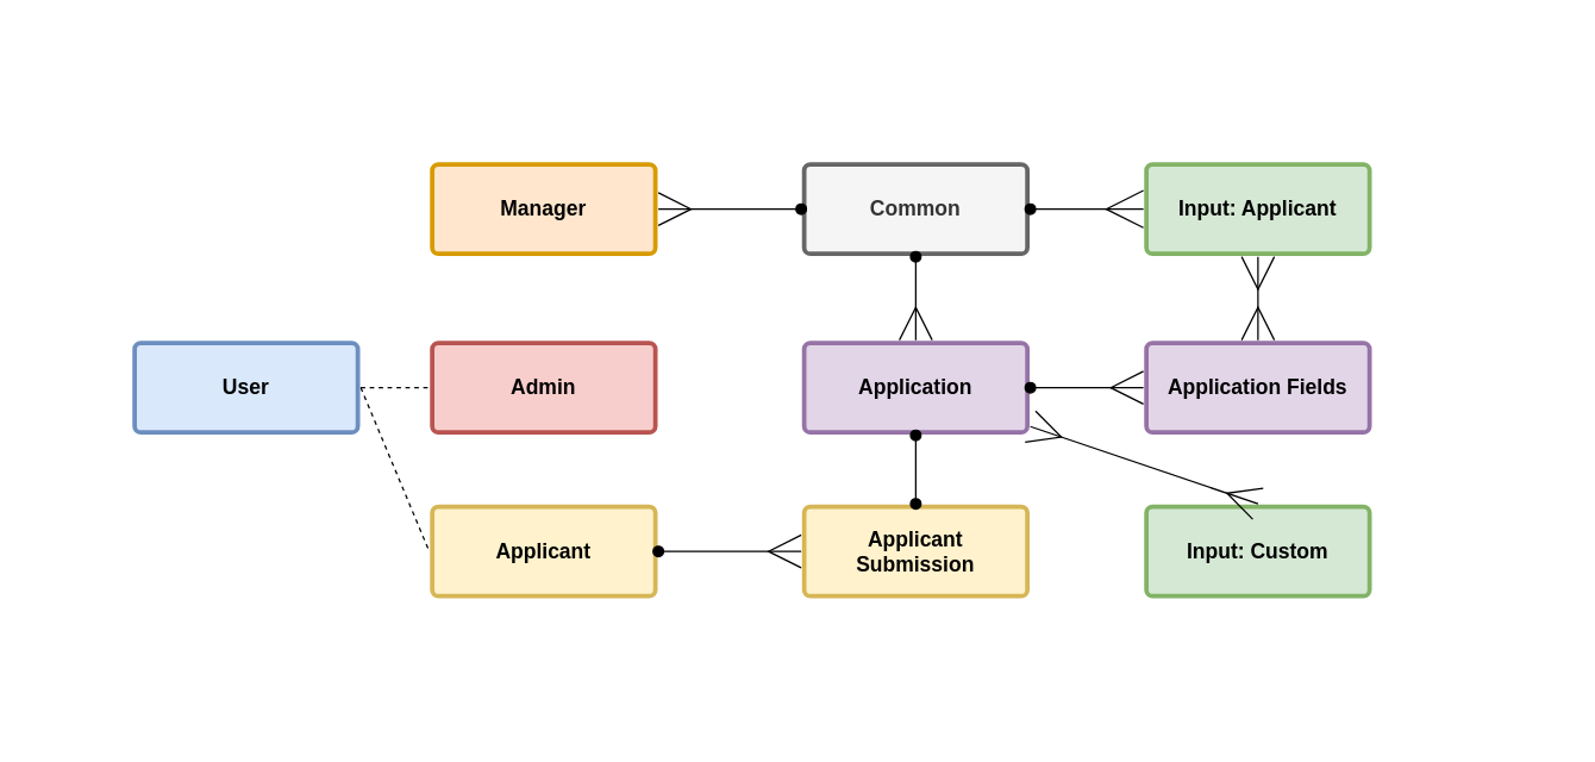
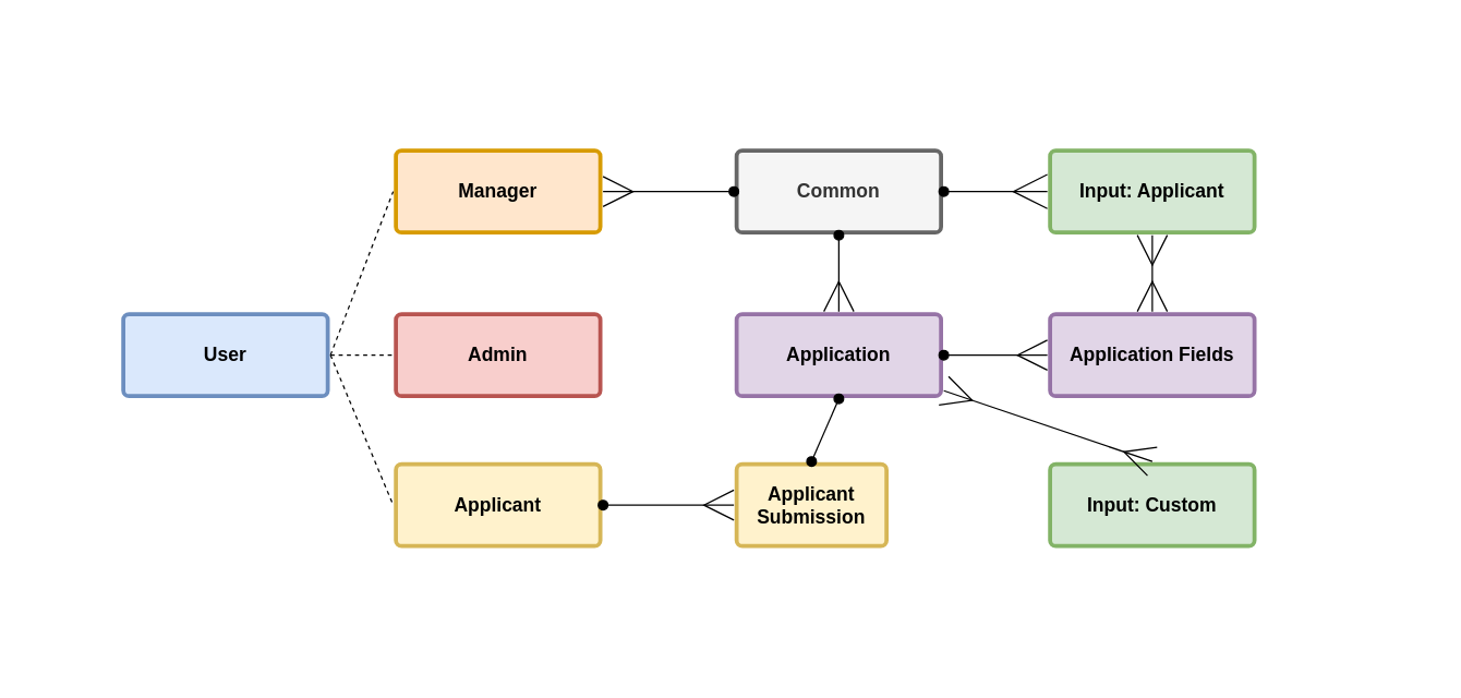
  <mxCell id="0" />
  <mxCell id="1" parent="0" />
  <mxCell id="2" value="" style="rounded=0;whiteSpace=wrap;html=1;strokeColor=#FFFFFF;" vertex="1" parent="1"><mxGeometry x="20" y="20" width="1030" height="470" as="geometry" /></mxCell>
  <mxCell id="3" value="Admin" style="rounded=1;whiteSpace=wrap;html=1;shadow=0;labelBackgroundColor=none;strokeColor=#b85450;strokeWidth=3;fillColor=#f8cecc;fontFamily=Helvetica;fontSize=14;align=center;spacing=5;fontStyle=1;arcSize=7;perimeterSpacing=2;" parent="1" vertex="1"><mxGeometry x="290" y="230" width="150" height="60" as="geometry" /></mxCell>
  <mxCell id="4" value="Manager" style="rounded=1;whiteSpace=wrap;html=1;shadow=0;labelBackgroundColor=none;strokeColor=#d79b00;strokeWidth=3;fillColor=#ffe6cc;fontFamily=Helvetica;fontSize=14;align=center;spacing=5;fontStyle=1;arcSize=7;perimeterSpacing=2;" parent="1" vertex="1"><mxGeometry x="290" y="110" width="150" height="60" as="geometry" /></mxCell>
  <mxCell id="5" value="Common" style="rounded=1;whiteSpace=wrap;html=1;shadow=0;labelBackgroundColor=none;strokeColor=#666666;strokeWidth=3;fillColor=#f5f5f5;fontFamily=Helvetica;fontSize=14;fontColor=#333333;align=center;spacing=5;fontStyle=1;arcSize=7;perimeterSpacing=2;" parent="1" vertex="1"><mxGeometry x="540" y="110" width="150" height="60" as="geometry" /></mxCell>
  <mxCell id="6" value="Applicant" style="rounded=1;whiteSpace=wrap;html=1;shadow=0;labelBackgroundColor=none;strokeColor=#d6b656;strokeWidth=3;fillColor=#fff2cc;fontFamily=Helvetica;fontSize=14;align=center;spacing=5;fontStyle=1;arcSize=7;perimeterSpacing=2;" parent="1" vertex="1"><mxGeometry x="290" y="340" width="150" height="60" as="geometry" /></mxCell>
  <mxCell id="7" value="Input: Applicant" style="rounded=1;whiteSpace=wrap;html=1;shadow=0;labelBackgroundColor=none;strokeColor=#82b366;strokeWidth=3;fillColor=#d5e8d4;fontFamily=Helvetica;fontSize=14;align=center;spacing=5;fontStyle=1;arcSize=7;perimeterSpacing=2;" vertex="1" parent="1"><mxGeometry x="770" y="110" width="150" height="60" as="geometry" /></mxCell>
  <mxCell id="8" value="Application" style="rounded=1;whiteSpace=wrap;html=1;shadow=0;labelBackgroundColor=none;strokeColor=#9673a6;strokeWidth=3;fillColor=#e1d5e7;fontFamily=Helvetica;fontSize=14;align=center;spacing=5;fontStyle=1;arcSize=7;perimeterSpacing=2;" vertex="1" parent="1"><mxGeometry x="540" y="230" width="150" height="60" as="geometry" /></mxCell>
  <mxCell id="9" value="Input: Custom" style="rounded=1;whiteSpace=wrap;html=1;shadow=0;labelBackgroundColor=none;strokeColor=#82b366;strokeWidth=3;fillColor=#d5e8d4;fontFamily=Helvetica;fontSize=14;align=center;spacing=5;fontStyle=1;arcSize=7;perimeterSpacing=2;" vertex="1" parent="1"><mxGeometry x="770" y="340" width="150" height="60" as="geometry" /></mxCell>
  <mxCell id="10" value="User" style="rounded=1;whiteSpace=wrap;html=1;shadow=0;labelBackgroundColor=none;strokeWidth=3;fillColor=#dae8fc;fontFamily=Helvetica;fontSize=14;align=center;spacing=5;fontStyle=1;arcSize=7;perimeterSpacing=2;strokeColor=#6c8ebf;" vertex="1" parent="1"><mxGeometry x="90" y="230" width="150" height="60" as="geometry" /></mxCell>
  <mxCell id="11" value="" style="endArrow=ERmany;html=1;entryX=1;entryY=0.5;entryDx=0;entryDy=0;startArrow=oval;startFill=1;endFill=0;endSize=20;startSize=7;exitX=0;exitY=0.5;exitDx=0;exitDy=0;" edge="1" parent="1" source="5" target="4"><mxGeometry width="50" height="50" relative="1" as="geometry"><mxPoint x="580" y="330" as="sourcePoint" /><mxPoint x="690" y="270" as="targetPoint" /></mxGeometry></mxCell>
  <mxCell id="12" value="" style="endArrow=ERmany;html=1;exitX=1;exitY=0.5;exitDx=0;exitDy=0;entryX=0;entryY=0.5;entryDx=0;entryDy=0;startArrow=oval;startFill=1;endFill=0;endSize=23;startSize=7;" edge="1" parent="1" source="5" target="7"><mxGeometry width="50" height="50" relative="1" as="geometry"><mxPoint x="452" y="270" as="sourcePoint" /><mxPoint x="558" y="270" as="targetPoint" /></mxGeometry></mxCell>
  <mxCell id="13" value="Application Fields" style="rounded=1;whiteSpace=wrap;html=1;shadow=0;labelBackgroundColor=none;strokeColor=#9673a6;strokeWidth=3;fillColor=#e1d5e7;fontFamily=Helvetica;fontSize=14;align=center;spacing=5;fontStyle=1;arcSize=7;perimeterSpacing=2;" vertex="1" parent="1"><mxGeometry x="770" y="230" width="150" height="60" as="geometry" /></mxCell>
  <mxCell id="14" value="" style="endArrow=ERmany;html=1;exitX=0.5;exitY=1;exitDx=0;exitDy=0;entryX=0.5;entryY=0;entryDx=0;entryDy=0;startArrow=oval;startFill=1;endFill=0;endSize=20;startSize=7;" edge="1" parent="1" source="5" target="8"><mxGeometry width="50" height="50" relative="1" as="geometry"><mxPoint x="452" y="270" as="sourcePoint" /><mxPoint x="558" y="270" as="targetPoint" /></mxGeometry></mxCell>
  <mxCell id="15" value="" style="endArrow=none;dashed=1;html=1;startSize=13;endSize=23;exitX=1;exitY=0.5;exitDx=0;exitDy=0;entryX=0;entryY=0.5;entryDx=0;entryDy=0;" edge="1" parent="1" source="10" target="3"><mxGeometry width="50" height="50" relative="1" as="geometry"><mxPoint x="640" y="320" as="sourcePoint" /><mxPoint x="690" y="270" as="targetPoint" /></mxGeometry></mxCell>
+ <mxCell id="16" value="" style="endArrow=none;dashed=1;html=1;startSize=13;endSize=23;exitX=1;exitY=0.5;exitDx=0;exitDy=0;entryX=0;entryY=0.5;entryDx=0;entryDy=0;" edge="1" parent="1" source="10" target="4"><mxGeometry width="50" height="50" relative="1" as="geometry"><mxPoint x="252" y="270" as="sourcePoint" /><mxPoint x="298" y="180" as="targetPoint" /></mxGeometry></mxCell>
  <mxCell id="17" value="" style="endArrow=none;dashed=1;html=1;startSize=13;endSize=23;exitX=1;exitY=0.5;exitDx=0;exitDy=0;entryX=0;entryY=0.5;entryDx=0;entryDy=0;" edge="1" parent="1" source="10" target="6"><mxGeometry width="50" height="50" relative="1" as="geometry"><mxPoint x="252" y="270" as="sourcePoint" /><mxPoint x="298" y="270" as="targetPoint" /></mxGeometry></mxCell>
- <mxCell id="18" value="Applicant Submission" style="rounded=1;whiteSpace=wrap;html=1;shadow=0;labelBackgroundColor=none;strokeColor=#d6b656;strokeWidth=3;fillColor=#fff2cc;fontFamily=Helvetica;fontSize=14;align=center;spacing=5;fontStyle=1;arcSize=7;perimeterSpacing=2;" vertex="1" parent="1"><mxGeometry x="540" y="340" width="150" height="60" as="geometry" /></mxCell>
+ <mxCell id="18" value="Applicant Submission" style="rounded=1;whiteSpace=wrap;html=1;shadow=0;labelBackgroundColor=none;strokeColor=#d6b656;strokeWidth=3;fillColor=#fff2cc;fontFamily=Helvetica;fontSize=14;align=center;spacing=5;fontStyle=1;arcSize=7;perimeterSpacing=2;" vertex="1" parent="1"><mxGeometry x="540" y="340" width="110" height="60" as="geometry" /></mxCell>
  <mxCell id="19" value="" style="endArrow=ERmany;html=1;entryX=0.5;entryY=1;entryDx=0;entryDy=0;startArrow=ERmany;startFill=0;endFill=0;endSize=20;startSize=20;exitX=0.5;exitY=0;exitDx=0;exitDy=0;" edge="1" parent="1" source="13" target="7"><mxGeometry width="50" height="50" relative="1" as="geometry"><mxPoint x="810" y="228" as="sourcePoint" /><mxPoint x="635" y="162" as="targetPoint" /></mxGeometry></mxCell>
  <mxCell id="20" value="" style="endArrow=ERmany;html=1;exitX=0.5;exitY=0;exitDx=0;exitDy=0;startArrow=ERmany;startFill=0;endFill=0;endSize=20;startSize=20;" edge="1" parent="1" source="9" target="8"><mxGeometry width="50" height="50" relative="1" as="geometry"><mxPoint x="798" y="130" as="sourcePoint" /><mxPoint x="712" y="130" as="targetPoint" /></mxGeometry></mxCell>
  <mxCell id="21" value="" style="endArrow=ERmany;html=1;exitX=1;exitY=0.5;exitDx=0;exitDy=0;startArrow=oval;startFill=1;endFill=0;endSize=20;startSize=7;entryX=0;entryY=0.5;entryDx=0;entryDy=0;" edge="1" parent="1" source="8" target="13"><mxGeometry width="50" height="50" relative="1" as="geometry"><mxPoint x="712" y="270" as="sourcePoint" /><mxPoint x="770" y="270" as="targetPoint" /></mxGeometry></mxCell>
  <mxCell id="22" value="" style="endArrow=oval;html=1;exitX=0.5;exitY=1;exitDx=0;exitDy=0;entryX=0.5;entryY=0;entryDx=0;entryDy=0;startArrow=oval;startFill=1;endFill=1;endSize=7;startSize=7;" edge="1" parent="1" source="8" target="18"><mxGeometry width="50" height="50" relative="1" as="geometry"><mxPoint x="625" y="182" as="sourcePoint" /><mxPoint x="625" y="238" as="targetPoint" /></mxGeometry></mxCell>
  <mxCell id="23" value="" style="endArrow=ERmany;html=1;exitX=1;exitY=0.5;exitDx=0;exitDy=0;entryX=0;entryY=0.5;entryDx=0;entryDy=0;startArrow=oval;startFill=1;endFill=0;endSize=20;startSize=7;" edge="1" parent="1" source="6" target="18"><mxGeometry width="50" height="50" relative="1" as="geometry"><mxPoint x="625" y="182" as="sourcePoint" /><mxPoint x="625" y="238" as="targetPoint" /></mxGeometry></mxCell>
